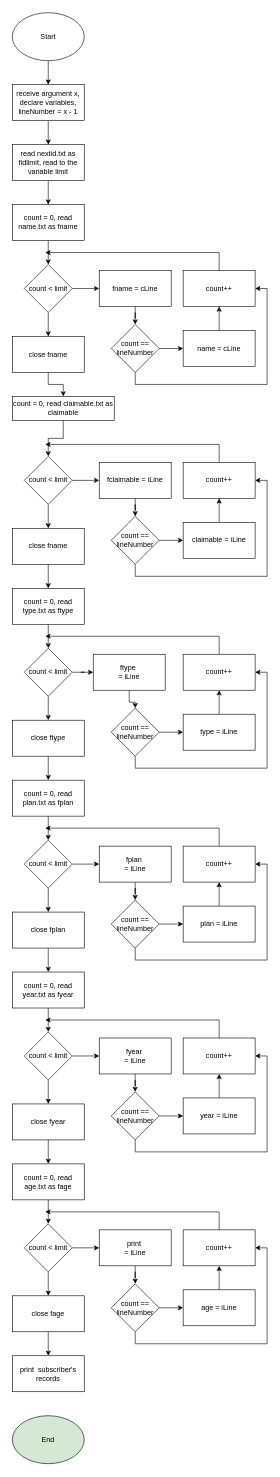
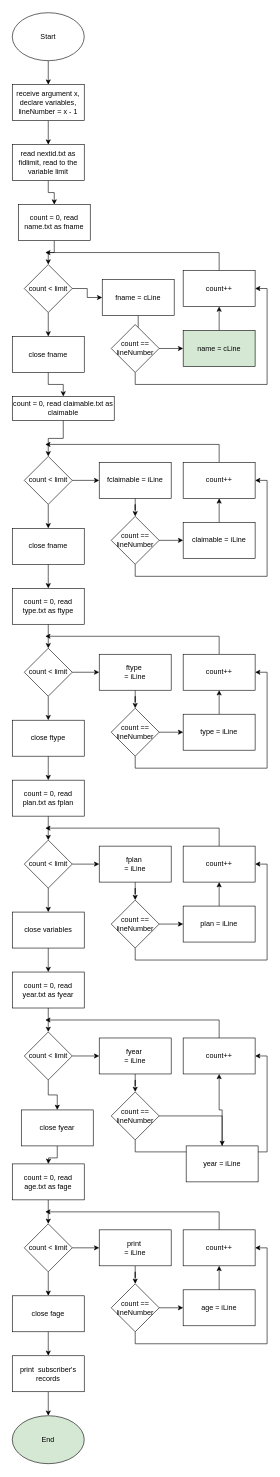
  <mxCell id="0" />
  <mxCell id="1" parent="0" />
  <mxCell id="2" value="" style="edgeStyle=orthogonalEdgeStyle;rounded=0;orthogonalLoop=1;jettySize=auto;html=1;" edge="1" parent="1" source="3" target="5"><mxGeometry relative="1" as="geometry" /></mxCell>
  <mxCell id="3" value="Start" style="ellipse;whiteSpace=wrap;html=1;" vertex="1" parent="1"><mxGeometry x="20" y="20" width="120" height="80" as="geometry" /></mxCell>
  <mxCell id="4" value="" style="edgeStyle=orthogonalEdgeStyle;rounded=0;orthogonalLoop=1;jettySize=auto;html=1;" edge="1" parent="1" source="5" target="7"><mxGeometry relative="1" as="geometry" /></mxCell>
  <mxCell id="5" value="receive argument x, declare variables, lineNumber = x - 1" style="rounded=0;whiteSpace=wrap;html=1;" vertex="1" parent="1"><mxGeometry x="20" y="140" width="120" height="60" as="geometry" /></mxCell>
  <mxCell id="6" value="" style="edgeStyle=orthogonalEdgeStyle;rounded=0;orthogonalLoop=1;jettySize=auto;html=1;" edge="1" parent="1" source="7" target="9"><mxGeometry relative="1" as="geometry" /></mxCell>
  <mxCell id="7" value="read nextid.txt as fidlimit, read to the variable limit" style="rounded=0;whiteSpace=wrap;html=1;" vertex="1" parent="1"><mxGeometry x="20" y="240" width="120" height="60" as="geometry" /></mxCell>
  <mxCell id="8" value="" style="edgeStyle=orthogonalEdgeStyle;rounded=0;orthogonalLoop=1;jettySize=auto;html=1;" edge="1" parent="1" source="9" target="12"><mxGeometry relative="1" as="geometry" /></mxCell>
- <mxCell id="9" value="count = 0, read name.txt as fname" style="rounded=0;whiteSpace=wrap;html=1;" vertex="1" parent="1"><mxGeometry x="20" y="340" width="120" height="60" as="geometry" /></mxCell>
+ <mxCell id="9" value="count = 0, read name.txt as fname" style="rounded=0;whiteSpace=wrap;html=1;" vertex="1" parent="1"><mxGeometry x="30" y="340" width="120" height="60" as="geometry" /></mxCell>
  <mxCell id="10" value="" style="edgeStyle=orthogonalEdgeStyle;rounded=0;orthogonalLoop=1;jettySize=auto;html=1;" edge="1" parent="1" source="12" target="14"><mxGeometry relative="1" as="geometry" /></mxCell>
  <mxCell id="11" value="" style="edgeStyle=orthogonalEdgeStyle;rounded=0;orthogonalLoop=1;jettySize=auto;html=1;" edge="1" parent="1" source="12" target="23"><mxGeometry relative="1" as="geometry" /></mxCell>
  <mxCell id="12" value="count &amp;lt; limit" style="rhombus;whiteSpace=wrap;html=1;" vertex="1" parent="1"><mxGeometry x="40" y="440" width="80" height="80" as="geometry" /></mxCell>
  <mxCell id="13" value="" style="edgeStyle=orthogonalEdgeStyle;rounded=0;orthogonalLoop=1;jettySize=auto;html=1;" edge="1" parent="1" source="14" target="17"><mxGeometry relative="1" as="geometry" /></mxCell>
- <mxCell id="14" value="fname = cLine" style="rounded=0;whiteSpace=wrap;html=1;" vertex="1" parent="1"><mxGeometry x="165" y="450" width="120" height="60" as="geometry" /></mxCell>
+ <mxCell id="14" value="fname = cLine" style="rounded=0;whiteSpace=wrap;html=1;" vertex="1" parent="1"><mxGeometry x="170" y="465" width="120" height="60" as="geometry" /></mxCell>
  <mxCell id="15" value="" style="edgeStyle=orthogonalEdgeStyle;rounded=0;orthogonalLoop=1;jettySize=auto;html=1;" edge="1" parent="1" source="17" target="19"><mxGeometry relative="1" as="geometry" /></mxCell>
  <mxCell id="16" style="edgeStyle=orthogonalEdgeStyle;rounded=0;orthogonalLoop=1;jettySize=auto;html=1;entryX=1;entryY=0.5;entryDx=0;entryDy=0;" edge="1" parent="1" source="17" target="21"><mxGeometry relative="1" as="geometry"><Array as="points"><mxPoint x="225" y="640" /><mxPoint x="445" y="640" /><mxPoint x="445" y="480" /></Array></mxGeometry></mxCell>
  <mxCell id="17" value="count == lineNumber" style="rhombus;whiteSpace=wrap;html=1;" vertex="1" parent="1"><mxGeometry x="185" y="540" width="80" height="80" as="geometry" /></mxCell>
  <mxCell id="18" value="" style="edgeStyle=orthogonalEdgeStyle;rounded=0;orthogonalLoop=1;jettySize=auto;html=1;" edge="1" parent="1" source="19" target="21"><mxGeometry relative="1" as="geometry" /></mxCell>
- <mxCell id="19" value="name = cLine" style="rounded=0;whiteSpace=wrap;html=1;" vertex="1" parent="1"><mxGeometry x="305" y="550" width="120" height="60" as="geometry" /></mxCell>
+ <mxCell id="19" value="name = cLine" style="rounded=0;whiteSpace=wrap;html=1;fillColor=#d5e8d4;" vertex="1" parent="1"><mxGeometry x="305" y="550" width="120" height="60" as="geometry" /></mxCell>
  <mxCell id="20" style="edgeStyle=orthogonalEdgeStyle;rounded=0;orthogonalLoop=1;jettySize=auto;html=1;" edge="1" parent="1" source="21"><mxGeometry relative="1" as="geometry"><mxPoint x="75" y="420" as="targetPoint" /><Array as="points"><mxPoint x="365" y="420" /></Array></mxGeometry></mxCell>
  <mxCell id="21" value="count++" style="rounded=0;whiteSpace=wrap;html=1;" vertex="1" parent="1"><mxGeometry x="305" y="450" width="120" height="60" as="geometry" /></mxCell>
  <mxCell id="22" value="" style="edgeStyle=orthogonalEdgeStyle;rounded=0;orthogonalLoop=1;jettySize=auto;html=1;" edge="1" parent="1" source="23" target="25"><mxGeometry relative="1" as="geometry" /></mxCell>
  <mxCell id="23" value="close fname" style="rounded=0;whiteSpace=wrap;html=1;" vertex="1" parent="1"><mxGeometry x="20" y="560" width="120" height="60" as="geometry" /></mxCell>
  <mxCell id="24" value="" style="edgeStyle=orthogonalEdgeStyle;rounded=0;orthogonalLoop=1;jettySize=auto;html=1;" edge="1" parent="1" source="25" target="28"><mxGeometry relative="1" as="geometry" /></mxCell>
  <mxCell id="25" value="count = 0, read claimable.txt as claimable" style="rounded=0;whiteSpace=wrap;html=1;" vertex="1" parent="1"><mxGeometry x="20" y="660" width="170" height="40" as="geometry" /></mxCell>
  <mxCell id="26" value="" style="edgeStyle=orthogonalEdgeStyle;rounded=0;orthogonalLoop=1;jettySize=auto;html=1;" edge="1" parent="1" source="28" target="30"><mxGeometry relative="1" as="geometry" /></mxCell>
  <mxCell id="27" value="" style="edgeStyle=orthogonalEdgeStyle;rounded=0;orthogonalLoop=1;jettySize=auto;html=1;" edge="1" parent="1" source="28" target="39"><mxGeometry relative="1" as="geometry" /></mxCell>
  <mxCell id="28" value="count &amp;lt; limit" style="rhombus;whiteSpace=wrap;html=1;" vertex="1" parent="1"><mxGeometry x="40" y="760" width="80" height="80" as="geometry" /></mxCell>
  <mxCell id="29" value="" style="edgeStyle=orthogonalEdgeStyle;rounded=0;orthogonalLoop=1;jettySize=auto;html=1;" edge="1" parent="1" source="30" target="33"><mxGeometry relative="1" as="geometry" /></mxCell>
  <mxCell id="30" value="fclaimable&amp;nbsp;= iLine" style="rounded=0;whiteSpace=wrap;html=1;" vertex="1" parent="1"><mxGeometry x="165" y="770" width="120" height="60" as="geometry" /></mxCell>
  <mxCell id="31" value="" style="edgeStyle=orthogonalEdgeStyle;rounded=0;orthogonalLoop=1;jettySize=auto;html=1;" edge="1" parent="1" source="33" target="35"><mxGeometry relative="1" as="geometry" /></mxCell>
  <mxCell id="32" style="edgeStyle=orthogonalEdgeStyle;rounded=0;orthogonalLoop=1;jettySize=auto;html=1;entryX=1;entryY=0.5;entryDx=0;entryDy=0;" edge="1" parent="1" source="33" target="37"><mxGeometry relative="1" as="geometry"><Array as="points"><mxPoint x="225" y="960" /><mxPoint x="445" y="960" /><mxPoint x="445" y="800" /></Array></mxGeometry></mxCell>
  <mxCell id="33" value="count == lineNumber" style="rhombus;whiteSpace=wrap;html=1;" vertex="1" parent="1"><mxGeometry x="185" y="860" width="80" height="80" as="geometry" /></mxCell>
  <mxCell id="34" value="" style="edgeStyle=orthogonalEdgeStyle;rounded=0;orthogonalLoop=1;jettySize=auto;html=1;" edge="1" parent="1" source="35" target="37"><mxGeometry relative="1" as="geometry" /></mxCell>
  <mxCell id="35" value="claimable&amp;nbsp;= iLine" style="rounded=0;whiteSpace=wrap;html=1;" vertex="1" parent="1"><mxGeometry x="305" y="870" width="120" height="60" as="geometry" /></mxCell>
  <mxCell id="36" style="edgeStyle=orthogonalEdgeStyle;rounded=0;orthogonalLoop=1;jettySize=auto;html=1;" edge="1" parent="1" source="37"><mxGeometry relative="1" as="geometry"><mxPoint x="75" y="740" as="targetPoint" /><Array as="points"><mxPoint x="365" y="740" /></Array></mxGeometry></mxCell>
  <mxCell id="37" value="count++" style="rounded=0;whiteSpace=wrap;html=1;" vertex="1" parent="1"><mxGeometry x="305" y="770" width="120" height="60" as="geometry" /></mxCell>
  <mxCell id="38" value="" style="edgeStyle=orthogonalEdgeStyle;rounded=0;orthogonalLoop=1;jettySize=auto;html=1;" edge="1" parent="1" source="39"><mxGeometry relative="1" as="geometry"><mxPoint x="80" y="980" as="targetPoint" /></mxGeometry></mxCell>
  <mxCell id="39" value="close fname" style="rounded=0;whiteSpace=wrap;html=1;" vertex="1" parent="1"><mxGeometry x="20" y="880" width="120" height="60" as="geometry" /></mxCell>
  <mxCell id="40" value="" style="edgeStyle=orthogonalEdgeStyle;rounded=0;orthogonalLoop=1;jettySize=auto;html=1;" edge="1" parent="1" source="41" target="44"><mxGeometry relative="1" as="geometry" /></mxCell>
  <mxCell id="41" value="count = 0, read type.txt as ftype" style="rounded=0;whiteSpace=wrap;html=1;" vertex="1" parent="1"><mxGeometry x="20" y="980" width="120" height="60" as="geometry" /></mxCell>
  <mxCell id="42" value="" style="edgeStyle=orthogonalEdgeStyle;rounded=0;orthogonalLoop=1;jettySize=auto;html=1;" edge="1" parent="1" source="44" target="46"><mxGeometry relative="1" as="geometry" /></mxCell>
  <mxCell id="43" value="" style="edgeStyle=orthogonalEdgeStyle;rounded=0;orthogonalLoop=1;jettySize=auto;html=1;" edge="1" parent="1" source="44" target="55"><mxGeometry relative="1" as="geometry" /></mxCell>
  <mxCell id="44" value="count &amp;lt; limit" style="rhombus;whiteSpace=wrap;html=1;" vertex="1" parent="1"><mxGeometry x="40" y="1080" width="80" height="80" as="geometry" /></mxCell>
  <mxCell id="45" value="" style="edgeStyle=orthogonalEdgeStyle;rounded=0;orthogonalLoop=1;jettySize=auto;html=1;" edge="1" parent="1" source="46" target="49"><mxGeometry relative="1" as="geometry" /></mxCell>
- <mxCell id="46" value="ftype&amp;nbsp;&lt;br&gt;= iLine" style="rounded=0;whiteSpace=wrap;html=1;" vertex="1" parent="1"><mxGeometry x="155" y="1090" width="120" height="60" as="geometry" /></mxCell>
+ <mxCell id="46" value="ftype&amp;nbsp;&lt;br&gt;= iLine" style="rounded=0;whiteSpace=wrap;html=1;" vertex="1" parent="1"><mxGeometry x="165" y="1090" width="120" height="60" as="geometry" /></mxCell>
  <mxCell id="47" value="" style="edgeStyle=orthogonalEdgeStyle;rounded=0;orthogonalLoop=1;jettySize=auto;html=1;" edge="1" parent="1" source="49" target="51"><mxGeometry relative="1" as="geometry" /></mxCell>
  <mxCell id="48" style="edgeStyle=orthogonalEdgeStyle;rounded=0;orthogonalLoop=1;jettySize=auto;html=1;entryX=1;entryY=0.5;entryDx=0;entryDy=0;" edge="1" parent="1" source="49" target="53"><mxGeometry relative="1" as="geometry"><Array as="points"><mxPoint x="225" y="1280" /><mxPoint x="445" y="1280" /><mxPoint x="445" y="1120" /></Array></mxGeometry></mxCell>
  <mxCell id="49" value="count == lineNumber" style="rhombus;whiteSpace=wrap;html=1;" vertex="1" parent="1"><mxGeometry x="185" y="1180" width="80" height="80" as="geometry" /></mxCell>
  <mxCell id="50" value="" style="edgeStyle=orthogonalEdgeStyle;rounded=0;orthogonalLoop=1;jettySize=auto;html=1;" edge="1" parent="1" source="51" target="53"><mxGeometry relative="1" as="geometry" /></mxCell>
  <mxCell id="51" value="type = iLine" style="rounded=0;whiteSpace=wrap;html=1;" vertex="1" parent="1"><mxGeometry x="305" y="1190" width="120" height="60" as="geometry" /></mxCell>
  <mxCell id="52" style="edgeStyle=orthogonalEdgeStyle;rounded=0;orthogonalLoop=1;jettySize=auto;html=1;" edge="1" parent="1" source="53"><mxGeometry relative="1" as="geometry"><mxPoint x="75" y="1060" as="targetPoint" /><Array as="points"><mxPoint x="365" y="1060" /></Array></mxGeometry></mxCell>
  <mxCell id="53" value="count++" style="rounded=0;whiteSpace=wrap;html=1;" vertex="1" parent="1"><mxGeometry x="305" y="1090" width="120" height="60" as="geometry" /></mxCell>
  <mxCell id="54" value="" style="edgeStyle=orthogonalEdgeStyle;rounded=0;orthogonalLoop=1;jettySize=auto;html=1;" edge="1" parent="1" source="55"><mxGeometry relative="1" as="geometry"><mxPoint x="80" y="1300" as="targetPoint" /></mxGeometry></mxCell>
  <mxCell id="55" value="close ftype" style="rounded=0;whiteSpace=wrap;html=1;" vertex="1" parent="1"><mxGeometry x="20" y="1200" width="120" height="60" as="geometry" /></mxCell>
  <mxCell id="56" value="" style="edgeStyle=orthogonalEdgeStyle;rounded=0;orthogonalLoop=1;jettySize=auto;html=1;" edge="1" parent="1" source="57" target="60"><mxGeometry relative="1" as="geometry" /></mxCell>
  <mxCell id="57" value="count = 0, read plan.txt as fplan" style="rounded=0;whiteSpace=wrap;html=1;" vertex="1" parent="1"><mxGeometry x="20" y="1300" width="120" height="60" as="geometry" /></mxCell>
  <mxCell id="58" value="" style="edgeStyle=orthogonalEdgeStyle;rounded=0;orthogonalLoop=1;jettySize=auto;html=1;" edge="1" parent="1" source="60" target="62"><mxGeometry relative="1" as="geometry" /></mxCell>
  <mxCell id="59" value="" style="edgeStyle=orthogonalEdgeStyle;rounded=0;orthogonalLoop=1;jettySize=auto;html=1;" edge="1" parent="1" source="60" target="71"><mxGeometry relative="1" as="geometry" /></mxCell>
  <mxCell id="60" value="count &amp;lt; limit" style="rhombus;whiteSpace=wrap;html=1;" vertex="1" parent="1"><mxGeometry x="40" y="1400" width="80" height="80" as="geometry" /></mxCell>
  <mxCell id="61" value="" style="edgeStyle=orthogonalEdgeStyle;rounded=0;orthogonalLoop=1;jettySize=auto;html=1;" edge="1" parent="1" source="62" target="65"><mxGeometry relative="1" as="geometry" /></mxCell>
  <mxCell id="62" value="fplan&amp;nbsp;&lt;br&gt;= iLine" style="rounded=0;whiteSpace=wrap;html=1;" vertex="1" parent="1"><mxGeometry x="165" y="1410" width="120" height="60" as="geometry" /></mxCell>
  <mxCell id="63" value="" style="edgeStyle=orthogonalEdgeStyle;rounded=0;orthogonalLoop=1;jettySize=auto;html=1;" edge="1" parent="1" source="65" target="67"><mxGeometry relative="1" as="geometry" /></mxCell>
  <mxCell id="64" style="edgeStyle=orthogonalEdgeStyle;rounded=0;orthogonalLoop=1;jettySize=auto;html=1;entryX=1;entryY=0.5;entryDx=0;entryDy=0;" edge="1" parent="1" source="65" target="69"><mxGeometry relative="1" as="geometry"><Array as="points"><mxPoint x="225" y="1600" /><mxPoint x="445" y="1600" /><mxPoint x="445" y="1440" /></Array></mxGeometry></mxCell>
  <mxCell id="65" value="count == lineNumber" style="rhombus;whiteSpace=wrap;html=1;" vertex="1" parent="1"><mxGeometry x="185" y="1500" width="80" height="80" as="geometry" /></mxCell>
  <mxCell id="66" value="" style="edgeStyle=orthogonalEdgeStyle;rounded=0;orthogonalLoop=1;jettySize=auto;html=1;" edge="1" parent="1" source="67" target="69"><mxGeometry relative="1" as="geometry" /></mxCell>
  <mxCell id="67" value="plan = iLine" style="rounded=0;whiteSpace=wrap;html=1;" vertex="1" parent="1"><mxGeometry x="305" y="1510" width="120" height="60" as="geometry" /></mxCell>
  <mxCell id="68" style="edgeStyle=orthogonalEdgeStyle;rounded=0;orthogonalLoop=1;jettySize=auto;html=1;" edge="1" parent="1" source="69"><mxGeometry relative="1" as="geometry"><mxPoint x="75" y="1380" as="targetPoint" /><Array as="points"><mxPoint x="365" y="1380" /></Array></mxGeometry></mxCell>
  <mxCell id="69" value="count++" style="rounded=0;whiteSpace=wrap;html=1;" vertex="1" parent="1"><mxGeometry x="305" y="1410" width="120" height="60" as="geometry" /></mxCell>
  <mxCell id="70" value="" style="edgeStyle=orthogonalEdgeStyle;rounded=0;orthogonalLoop=1;jettySize=auto;html=1;" edge="1" parent="1" source="71"><mxGeometry relative="1" as="geometry"><mxPoint x="80" y="1620" as="targetPoint" /></mxGeometry></mxCell>
- <mxCell id="71" value="close fplan" style="rounded=0;whiteSpace=wrap;html=1;" vertex="1" parent="1"><mxGeometry x="20" y="1520" width="120" height="60" as="geometry" /></mxCell>
+ <mxCell id="71" value="close variables" style="rounded=0;whiteSpace=wrap;html=1;" vertex="1" parent="1"><mxGeometry x="20" y="1520" width="120" height="60" as="geometry" /></mxCell>
  <mxCell id="72" value="" style="edgeStyle=orthogonalEdgeStyle;rounded=0;orthogonalLoop=1;jettySize=auto;html=1;" edge="1" parent="1" source="73" target="76"><mxGeometry relative="1" as="geometry" /></mxCell>
  <mxCell id="73" value="count = 0, read year.txt as fyear" style="rounded=0;whiteSpace=wrap;html=1;" vertex="1" parent="1"><mxGeometry x="20" y="1620" width="120" height="60" as="geometry" /></mxCell>
  <mxCell id="74" value="" style="edgeStyle=orthogonalEdgeStyle;rounded=0;orthogonalLoop=1;jettySize=auto;html=1;" edge="1" parent="1" source="76" target="78"><mxGeometry relative="1" as="geometry" /></mxCell>
  <mxCell id="75" value="" style="edgeStyle=orthogonalEdgeStyle;rounded=0;orthogonalLoop=1;jettySize=auto;html=1;" edge="1" parent="1" source="76" target="87"><mxGeometry relative="1" as="geometry" /></mxCell>
  <mxCell id="76" value="count &amp;lt; limit" style="rhombus;whiteSpace=wrap;html=1;" vertex="1" parent="1"><mxGeometry x="40" y="1720" width="80" height="80" as="geometry" /></mxCell>
  <mxCell id="77" value="" style="edgeStyle=orthogonalEdgeStyle;rounded=0;orthogonalLoop=1;jettySize=auto;html=1;" edge="1" parent="1" source="78" target="81"><mxGeometry relative="1" as="geometry" /></mxCell>
  <mxCell id="78" value="fyear&amp;nbsp;&lt;br&gt;= iLine" style="rounded=0;whiteSpace=wrap;html=1;" vertex="1" parent="1"><mxGeometry x="165" y="1730" width="120" height="60" as="geometry" /></mxCell>
  <mxCell id="79" value="" style="edgeStyle=orthogonalEdgeStyle;rounded=0;orthogonalLoop=1;jettySize=auto;html=1;" edge="1" parent="1" source="81" target="83"><mxGeometry relative="1" as="geometry" /></mxCell>
  <mxCell id="80" style="edgeStyle=orthogonalEdgeStyle;rounded=0;orthogonalLoop=1;jettySize=auto;html=1;entryX=1;entryY=0.5;entryDx=0;entryDy=0;" edge="1" parent="1" source="81" target="85"><mxGeometry relative="1" as="geometry"><Array as="points"><mxPoint x="225" y="1920" /><mxPoint x="445" y="1920" /><mxPoint x="445" y="1760" /></Array></mxGeometry></mxCell>
  <mxCell id="81" value="count == lineNumber" style="rhombus;whiteSpace=wrap;html=1;" vertex="1" parent="1"><mxGeometry x="185" y="1820" width="80" height="80" as="geometry" /></mxCell>
  <mxCell id="82" value="" style="edgeStyle=orthogonalEdgeStyle;rounded=0;orthogonalLoop=1;jettySize=auto;html=1;" edge="1" parent="1" source="83" target="85"><mxGeometry relative="1" as="geometry" /></mxCell>
- <mxCell id="83" value="year = iLine" style="rounded=0;whiteSpace=wrap;html=1;" vertex="1" parent="1"><mxGeometry x="305" y="1830" width="120" height="60" as="geometry" /></mxCell>
+ <mxCell id="83" value="year = iLine" style="rounded=0;whiteSpace=wrap;html=1;" vertex="1" parent="1"><mxGeometry x="310" y="1910" width="120" height="60" as="geometry" /></mxCell>
  <mxCell id="84" style="edgeStyle=orthogonalEdgeStyle;rounded=0;orthogonalLoop=1;jettySize=auto;html=1;" edge="1" parent="1" source="85"><mxGeometry relative="1" as="geometry"><mxPoint x="75" y="1700" as="targetPoint" /><Array as="points"><mxPoint x="365" y="1700" /></Array></mxGeometry></mxCell>
  <mxCell id="85" value="count++" style="rounded=0;whiteSpace=wrap;html=1;" vertex="1" parent="1"><mxGeometry x="305" y="1730" width="120" height="60" as="geometry" /></mxCell>
  <mxCell id="86" value="" style="edgeStyle=orthogonalEdgeStyle;rounded=0;orthogonalLoop=1;jettySize=auto;html=1;" edge="1" parent="1" source="87"><mxGeometry relative="1" as="geometry"><mxPoint x="80" y="1940" as="targetPoint" /></mxGeometry></mxCell>
- <mxCell id="87" value="close fyear" style="rounded=0;whiteSpace=wrap;html=1;" vertex="1" parent="1"><mxGeometry x="20" y="1840" width="120" height="60" as="geometry" /></mxCell>
+ <mxCell id="87" value="close fyear" style="rounded=0;whiteSpace=wrap;html=1;" vertex="1" parent="1"><mxGeometry x="35" y="1850" width="120" height="60" as="geometry" /></mxCell>
  <mxCell id="88" value="" style="edgeStyle=orthogonalEdgeStyle;rounded=0;orthogonalLoop=1;jettySize=auto;html=1;" edge="1" parent="1" source="89" target="92"><mxGeometry relative="1" as="geometry" /></mxCell>
  <mxCell id="89" value="count = 0, read age.txt as fage" style="rounded=0;whiteSpace=wrap;html=1;" vertex="1" parent="1"><mxGeometry x="20" y="1940" width="120" height="60" as="geometry" /></mxCell>
  <mxCell id="90" value="" style="edgeStyle=orthogonalEdgeStyle;rounded=0;orthogonalLoop=1;jettySize=auto;html=1;" edge="1" parent="1" source="92" target="94"><mxGeometry relative="1" as="geometry" /></mxCell>
  <mxCell id="91" value="" style="edgeStyle=orthogonalEdgeStyle;rounded=0;orthogonalLoop=1;jettySize=auto;html=1;" edge="1" parent="1" source="92" target="103"><mxGeometry relative="1" as="geometry" /></mxCell>
  <mxCell id="92" value="count &amp;lt; limit" style="rhombus;whiteSpace=wrap;html=1;" vertex="1" parent="1"><mxGeometry x="40" y="2040" width="80" height="80" as="geometry" /></mxCell>
  <mxCell id="93" value="" style="edgeStyle=orthogonalEdgeStyle;rounded=0;orthogonalLoop=1;jettySize=auto;html=1;" edge="1" parent="1" source="94" target="97"><mxGeometry relative="1" as="geometry" /></mxCell>
  <mxCell id="94" value="print&amp;nbsp;&lt;br&gt;= iLine" style="rounded=0;whiteSpace=wrap;html=1;" vertex="1" parent="1"><mxGeometry x="165" y="2050" width="120" height="60" as="geometry" /></mxCell>
  <mxCell id="95" value="" style="edgeStyle=orthogonalEdgeStyle;rounded=0;orthogonalLoop=1;jettySize=auto;html=1;" edge="1" parent="1" source="97" target="99"><mxGeometry relative="1" as="geometry" /></mxCell>
  <mxCell id="96" style="edgeStyle=orthogonalEdgeStyle;rounded=0;orthogonalLoop=1;jettySize=auto;html=1;entryX=1;entryY=0.5;entryDx=0;entryDy=0;" edge="1" parent="1" source="97" target="101"><mxGeometry relative="1" as="geometry"><Array as="points"><mxPoint x="225" y="2240" /><mxPoint x="445" y="2240" /><mxPoint x="445" y="2080" /></Array></mxGeometry></mxCell>
  <mxCell id="97" value="count == lineNumber" style="rhombus;whiteSpace=wrap;html=1;" vertex="1" parent="1"><mxGeometry x="185" y="2140" width="80" height="80" as="geometry" /></mxCell>
  <mxCell id="98" value="" style="edgeStyle=orthogonalEdgeStyle;rounded=0;orthogonalLoop=1;jettySize=auto;html=1;" edge="1" parent="1" source="99" target="101"><mxGeometry relative="1" as="geometry" /></mxCell>
  <mxCell id="99" value="age = iLine" style="rounded=0;whiteSpace=wrap;html=1;" vertex="1" parent="1"><mxGeometry x="305" y="2150" width="120" height="60" as="geometry" /></mxCell>
  <mxCell id="100" style="edgeStyle=orthogonalEdgeStyle;rounded=0;orthogonalLoop=1;jettySize=auto;html=1;" edge="1" parent="1" source="101"><mxGeometry relative="1" as="geometry"><mxPoint x="75" y="2020" as="targetPoint" /><Array as="points"><mxPoint x="365" y="2020" /></Array></mxGeometry></mxCell>
  <mxCell id="101" value="count++" style="rounded=0;whiteSpace=wrap;html=1;" vertex="1" parent="1"><mxGeometry x="305" y="2050" width="120" height="60" as="geometry" /></mxCell>
  <mxCell id="102" value="" style="edgeStyle=orthogonalEdgeStyle;rounded=0;orthogonalLoop=1;jettySize=auto;html=1;" edge="1" parent="1" source="103"><mxGeometry relative="1" as="geometry"><mxPoint x="80" y="2260" as="targetPoint" /></mxGeometry></mxCell>
  <mxCell id="103" value="close fage" style="rounded=0;whiteSpace=wrap;html=1;" vertex="1" parent="1"><mxGeometry x="20" y="2160" width="120" height="60" as="geometry" /></mxCell>
+ <mxCell id="104" value="" style="edgeStyle=orthogonalEdgeStyle;rounded=0;orthogonalLoop=1;jettySize=auto;html=1;" edge="1" parent="1" source="105" target="106"><mxGeometry relative="1" as="geometry" /></mxCell>
  <mxCell id="105" value="print&amp;nbsp; subscriber's records" style="rounded=0;whiteSpace=wrap;html=1;" vertex="1" parent="1"><mxGeometry x="20" y="2260" width="120" height="60" as="geometry" /></mxCell>
  <mxCell id="106" value="End" style="ellipse;whiteSpace=wrap;html=1;fillColor=#d5e8d4;" vertex="1" parent="1"><mxGeometry x="20" y="2360" width="120" height="80" as="geometry" /></mxCell>
